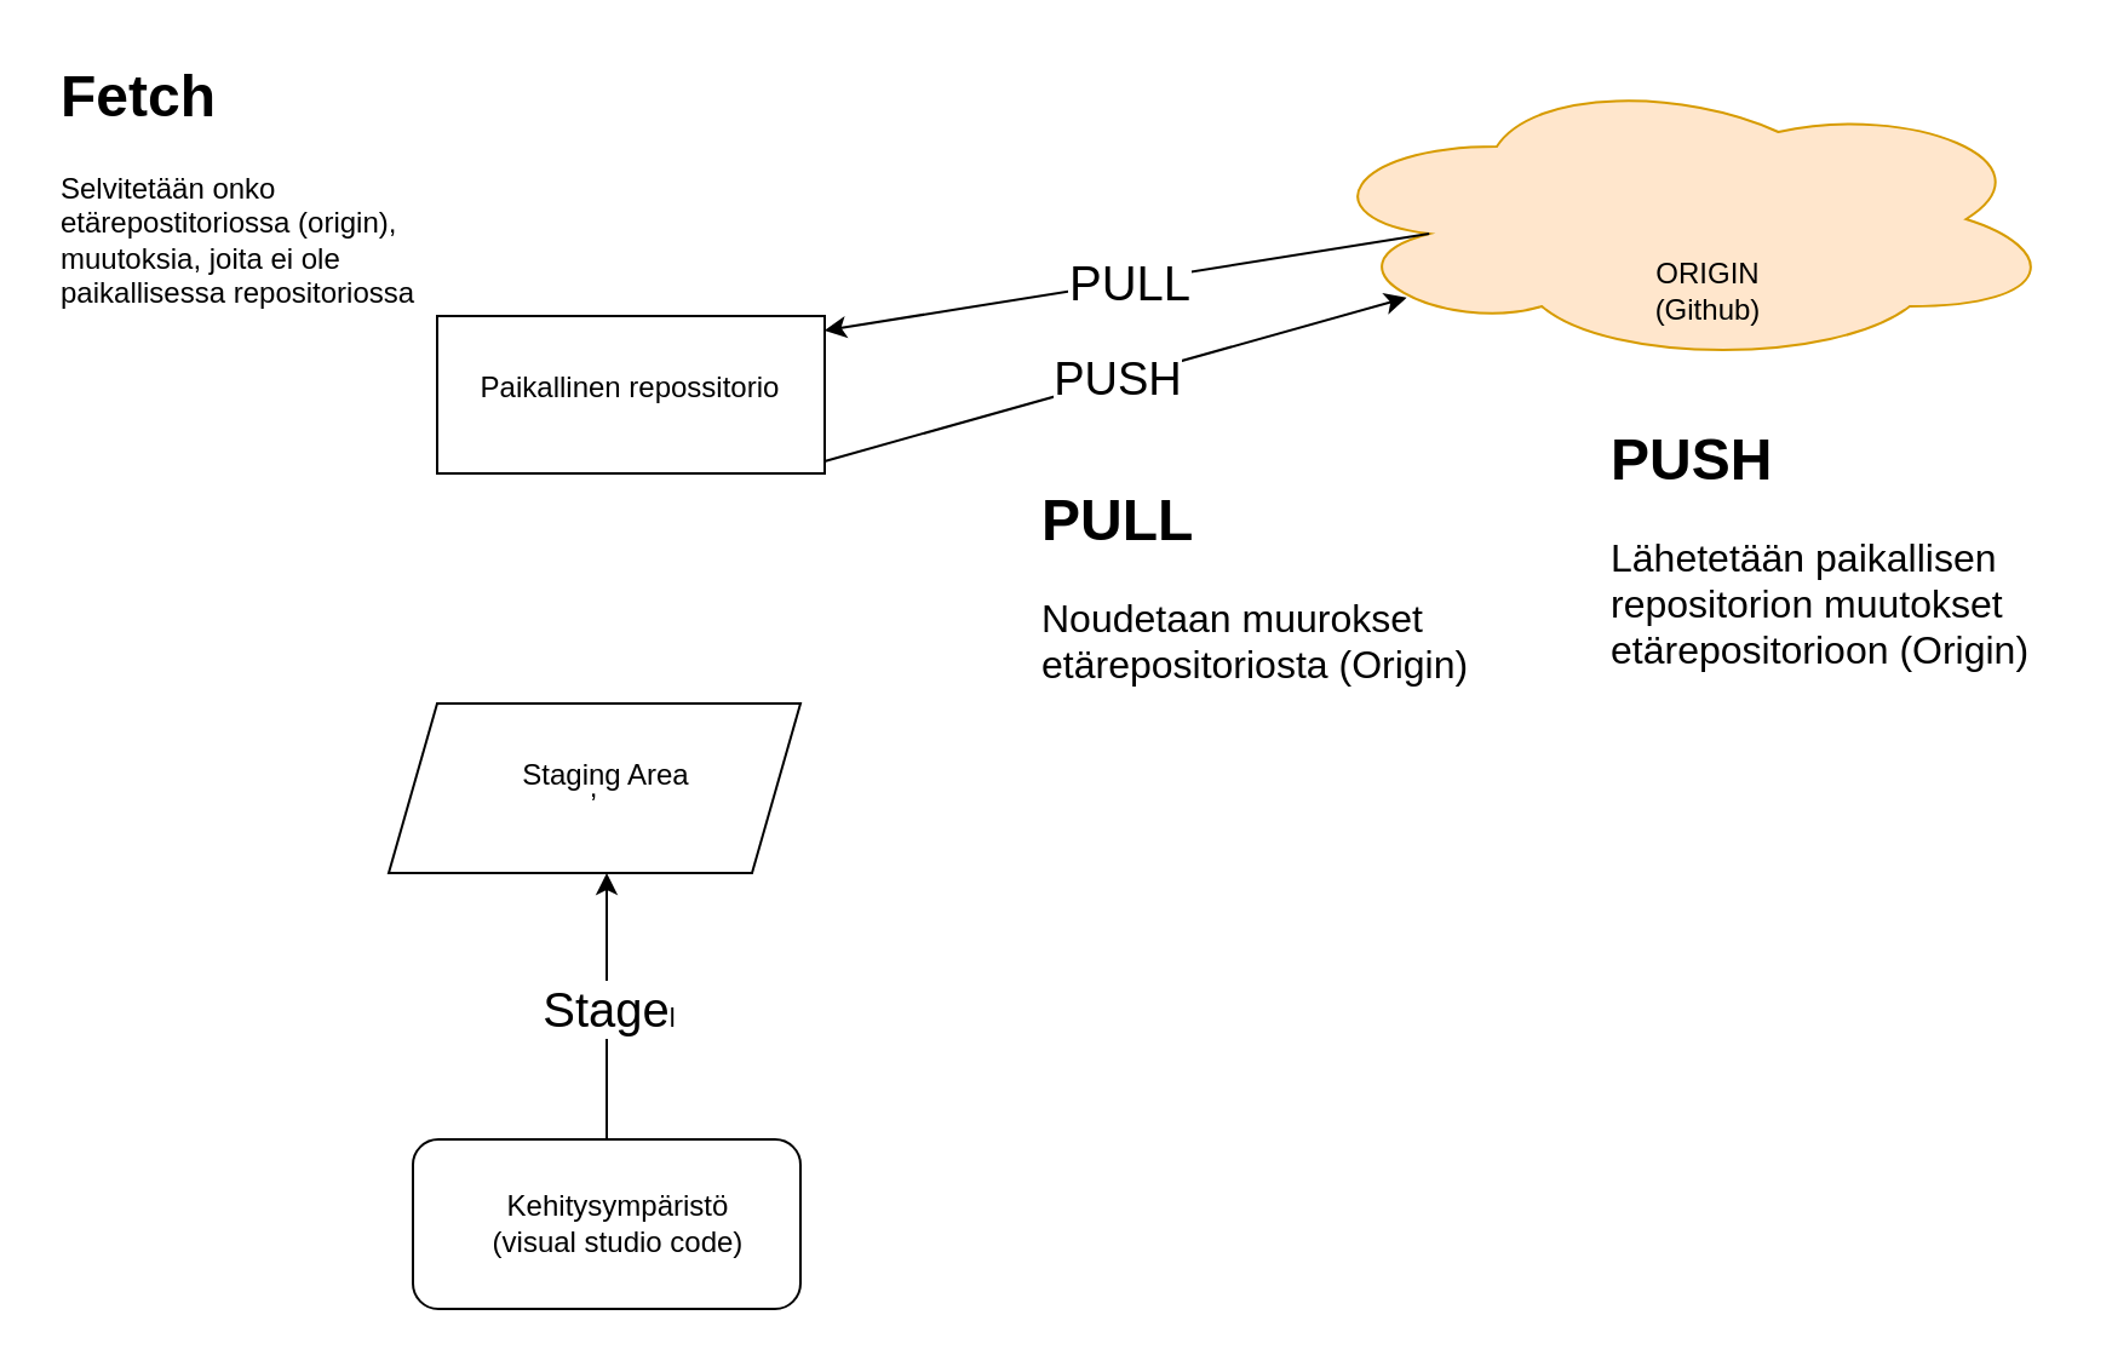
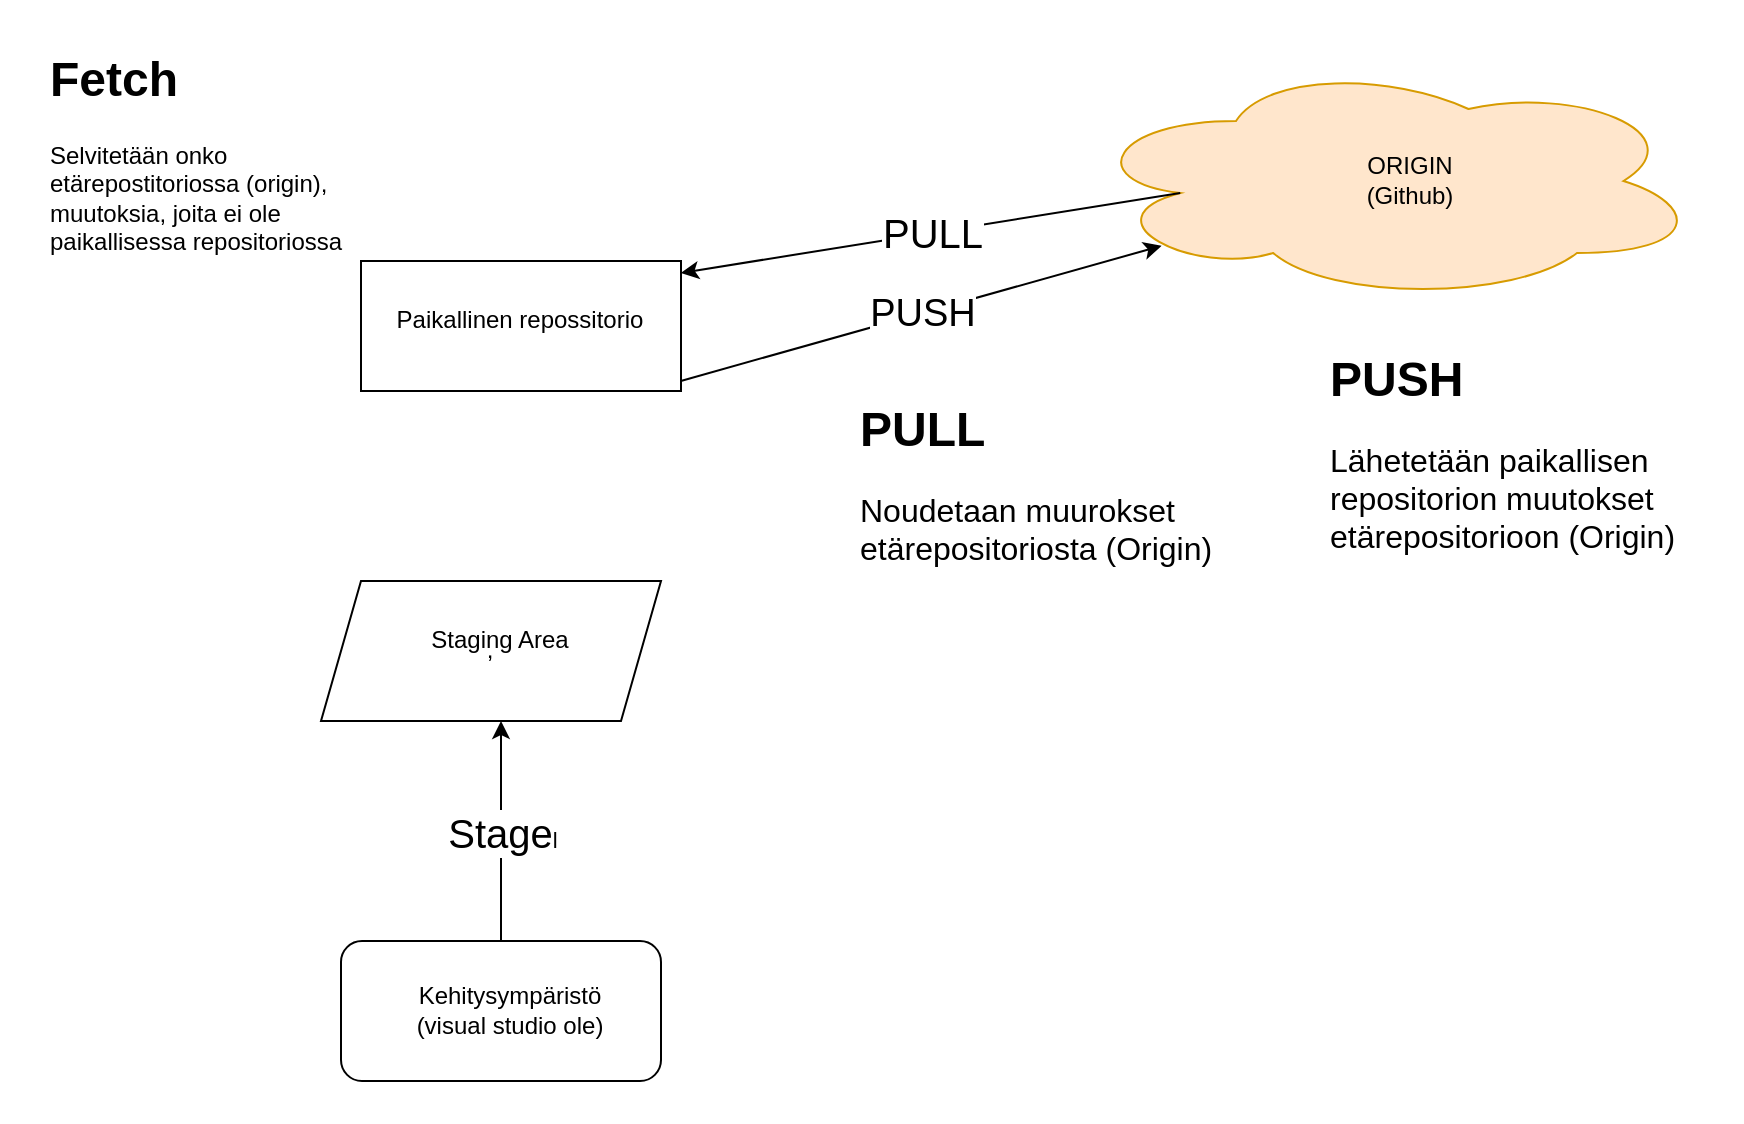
  <mxCell id="0" />
  <mxCell id="1" parent="0" />
  <mxCell id="2" value="" style="ellipse;shape=cloud;whiteSpace=wrap;html=1;fillColor=#ffe6cc;strokeColor=#d79b00;" vertex="1" parent="1"><mxGeometry x="540" y="30" width="310" height="120" as="geometry" /></mxCell>
- <mxCell id="3" value="ORIGIN&lt;br&gt;(Github)" style="text;html=1;strokeColor=none;fillColor=none;align=center;verticalAlign=middle;whiteSpace=wrap;rounded=0;" vertex="1" parent="1"><mxGeometry x="660" y="95" width="90" height="50" as="geometry" /></mxCell>
+ <mxCell id="3" value="ORIGIN&lt;br&gt;(Github)" style="text;html=1;strokeColor=none;fillColor=none;align=center;verticalAlign=middle;whiteSpace=wrap;rounded=0;" vertex="1" parent="1"><mxGeometry x="660" y="65" width="90" height="50" as="geometry" /></mxCell>
  <mxCell id="4" value="" style="rounded=1;whiteSpace=wrap;html=1;" vertex="1" parent="1"><mxGeometry x="170" y="470" width="160" height="70" as="geometry" /></mxCell>
- <mxCell id="5" value="Kehitysympäristö&lt;br&gt;(visual studio code)" style="text;html=1;strokeColor=none;fillColor=none;align=center;verticalAlign=middle;whiteSpace=wrap;rounded=0;" vertex="1" parent="1"><mxGeometry x="170" y="480" width="170" height="50" as="geometry" /></mxCell>
+ <mxCell id="5" value="Kehitysympäristö&lt;br&gt;(visual studio ole)" style="text;html=1;strokeColor=none;fillColor=none;align=center;verticalAlign=middle;whiteSpace=wrap;rounded=0;" vertex="1" parent="1"><mxGeometry x="170" y="480" width="170" height="50" as="geometry" /></mxCell>
  <mxCell id="6" value="," style="shape=parallelogram;perimeter=parallelogramPerimeter;whiteSpace=wrap;html=1;fixedSize=1;" vertex="1" parent="1"><mxGeometry x="160" y="290" width="170" height="70" as="geometry" /></mxCell>
  <mxCell id="7" value="Staging Area" style="text;html=1;strokeColor=none;fillColor=none;align=center;verticalAlign=middle;whiteSpace=wrap;rounded=0;" vertex="1" parent="1"><mxGeometry x="160" y="280" width="180" height="80" as="geometry" /></mxCell>
  <mxCell id="8" value="" style="rounded=0;whiteSpace=wrap;html=1;" vertex="1" parent="1"><mxGeometry x="180" y="130" width="160" height="65" as="geometry" /></mxCell>
  <mxCell id="9" value="Paikallinen repossitorio" style="text;html=1;strokeColor=none;fillColor=none;align=center;verticalAlign=middle;whiteSpace=wrap;rounded=0;" vertex="1" parent="1"><mxGeometry x="140" y="115" width="240" height="90" as="geometry" /></mxCell>
  <mxCell id="10" value="" style="endArrow=classic;html=1;exitX=0.5;exitY=0;exitDx=0;exitDy=0;entryX=0.5;entryY=1;entryDx=0;entryDy=0;" edge="1" parent="1" source="4" target="7"><mxGeometry relative="1" as="geometry"><mxPoint x="200" y="420" as="sourcePoint" /><mxPoint x="300" y="420" as="targetPoint" /><Array as="points"><mxPoint x="250" y="420" /></Array></mxGeometry></mxCell>
  <mxCell id="11" value="&lt;font style=&quot;font-size: 20px&quot;&gt;Stage&lt;/font&gt;l" style="edgeLabel;resizable=0;html=1;align=center;verticalAlign=middle;" connectable="0" vertex="1" parent="10"><mxGeometry relative="1" as="geometry" /></mxCell>
  <mxCell id="12" value="" style="endArrow=classic;html=1;exitX=0.833;exitY=0.833;exitDx=0;exitDy=0;exitPerimeter=0;entryX=0.13;entryY=0.77;entryDx=0;entryDy=0;entryPerimeter=0;" edge="1" parent="1" source="9" target="2"><mxGeometry relative="1" as="geometry"><mxPoint x="410" y="150" as="sourcePoint" /><mxPoint x="510" y="150" as="targetPoint" /><Array as="points" /></mxGeometry></mxCell>
  <mxCell id="13" value="&lt;font style=&quot;font-size: 19px&quot;&gt;PUSH&lt;/font&gt;" style="edgeLabel;resizable=0;html=1;align=center;verticalAlign=middle;" connectable="0" vertex="1" parent="12"><mxGeometry relative="1" as="geometry" /></mxCell>
  <mxCell id="14" value="" style="endArrow=classic;html=1;exitX=0.16;exitY=0.55;exitDx=0;exitDy=0;exitPerimeter=0;entryX=0.833;entryY=0.233;entryDx=0;entryDy=0;entryPerimeter=0;" edge="1" parent="1" source="2" target="9"><mxGeometry relative="1" as="geometry"><mxPoint x="390" y="130" as="sourcePoint" /><mxPoint x="490" y="130" as="targetPoint" /></mxGeometry></mxCell>
  <mxCell id="15" value="&lt;font style=&quot;font-size: 20px&quot;&gt;PULL&lt;/font&gt;" style="edgeLabel;resizable=0;html=1;align=center;verticalAlign=middle;" connectable="0" vertex="1" parent="14"><mxGeometry relative="1" as="geometry" /></mxCell>
  <mxCell id="16" value="&lt;h1&gt;PULL&lt;/h1&gt;&lt;p&gt;&lt;font style=&quot;font-size: 16px&quot;&gt;Noudetaan muurokset etärepositoriosta (Origin)&lt;/font&gt;&lt;/p&gt;" style="text;html=1;strokeColor=none;fillColor=none;spacing=5;spacingTop=-20;whiteSpace=wrap;overflow=hidden;rounded=0;" vertex="1" parent="1"><mxGeometry x="425" y="195" width="190" height="120" as="geometry" /></mxCell>
  <mxCell id="17" value="&lt;h1&gt;PUSH&lt;/h1&gt;&lt;p&gt;&lt;font style=&quot;font-size: 16px&quot;&gt;Lähetetään paikallisen repositorion muutokset etärepositorioon (Origin)&lt;/font&gt;&lt;/p&gt;" style="text;html=1;strokeColor=none;fillColor=none;spacing=5;spacingTop=-20;whiteSpace=wrap;overflow=hidden;rounded=0;" vertex="1" parent="1"><mxGeometry x="660" y="170" width="190" height="120" as="geometry" /></mxCell>
  <mxCell id="18" value="&lt;h1&gt;Fetch&lt;/h1&gt;&lt;p&gt;Selvitetään onko etärepostitoriossa (origin), muutoksia, joita ei ole paikallisessa repositoriossa&lt;/p&gt;" style="text;html=1;strokeColor=none;fillColor=none;spacing=5;spacingTop=-20;whiteSpace=wrap;overflow=hidden;rounded=0;" vertex="1" parent="1"><mxGeometry width="190" height="120" as="geometry" x="20" y="20" /></mxCell>
